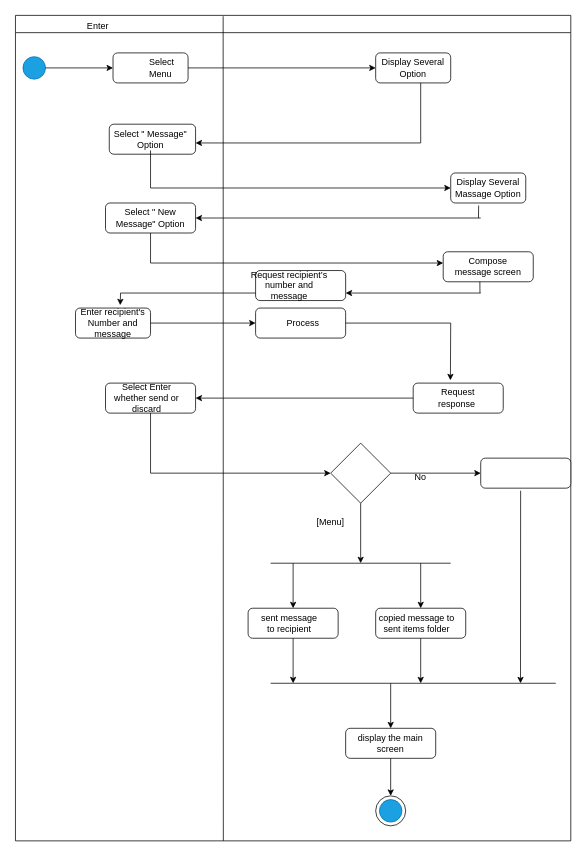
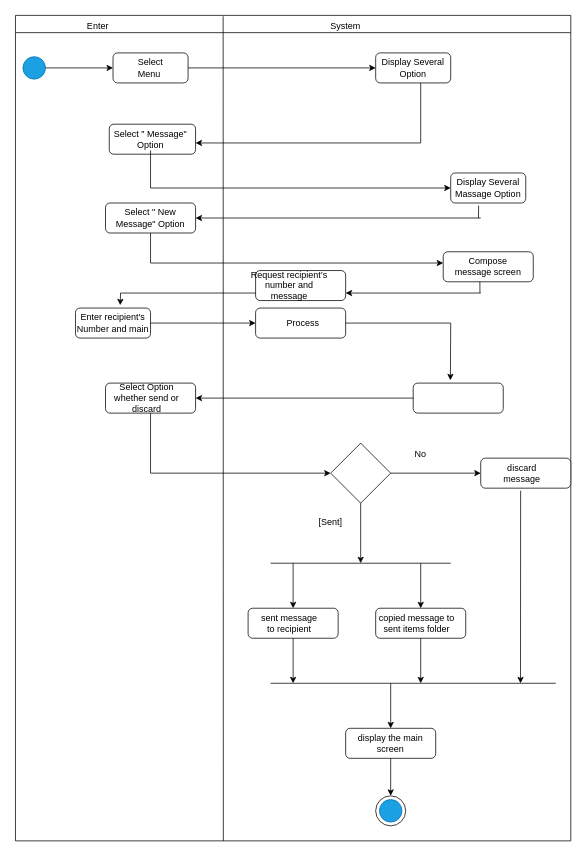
  <mxCell id="0" />
  <mxCell id="1" parent="0" />
  <mxCell id="2" value="" style="swimlane;whiteSpace=wrap;html=1;" parent="1" vertex="1"><mxGeometry x="20" y="20" width="740" height="1100" as="geometry" /></mxCell>
  <mxCell id="3" value="Enter" style="text;html=1;strokeColor=none;fillColor=none;align=center;verticalAlign=middle;whiteSpace=wrap;rounded=0;" parent="2" vertex="1"><mxGeometry x="80" width="60" height="30" as="geometry" /></mxCell>
+ <mxCell id="4" value="System" style="text;html=1;strokeColor=none;fillColor=none;align=center;verticalAlign=middle;whiteSpace=wrap;rounded=0;" parent="2" vertex="1"><mxGeometry x="410" width="60" height="30" as="geometry" /></mxCell>
  <mxCell id="5" value="" style="rounded=1;whiteSpace=wrap;html=1;" parent="2" vertex="1"><mxGeometry x="130" y="50" width="100" height="40" as="geometry" /></mxCell>
  <mxCell id="6" value="" style="ellipse;whiteSpace=wrap;html=1;aspect=fixed;fillColor=#1ba1e2;fontColor=#ffffff;strokeColor=#006EAF;" parent="2" vertex="1"><mxGeometry x="10" y="55" width="30" height="30" as="geometry" /></mxCell>
  <mxCell id="7" value="" style="endArrow=classic;html=1;rounded=0;exitX=1;exitY=0.5;exitDx=0;exitDy=0;entryX=0;entryY=0.5;entryDx=0;entryDy=0;" parent="2" source="6" target="5" edge="1"><mxGeometry width="50" height="50" relative="1" as="geometry"><mxPoint x="300" y="240" as="sourcePoint" /><mxPoint x="350" y="190" as="targetPoint" /></mxGeometry></mxCell>
- <mxCell id="8" value="Select Menu&amp;nbsp;" style="text;html=1;strokeColor=none;fillColor=none;align=center;verticalAlign=middle;whiteSpace=wrap;rounded=0;" parent="2" vertex="1"><mxGeometry x="165" y="55" width="60" height="30" as="geometry" /></mxCell>
+ <mxCell id="8" value="Select Menu&amp;nbsp;" style="text;html=1;strokeColor=none;fillColor=none;align=center;verticalAlign=middle;whiteSpace=wrap;rounded=0;" parent="2" vertex="1"><mxGeometry x="150" y="55" width="60" height="30" as="geometry" /></mxCell>
  <mxCell id="9" value="" style="rounded=1;whiteSpace=wrap;html=1;" parent="2" vertex="1"><mxGeometry x="480" y="50" width="100" height="40" as="geometry" /></mxCell>
  <mxCell id="10" value="Display Several Option" style="text;html=1;strokeColor=none;fillColor=none;align=center;verticalAlign=middle;whiteSpace=wrap;rounded=0;" parent="2" vertex="1"><mxGeometry x="475" y="55" width="110" height="30" as="geometry" /></mxCell>
  <mxCell id="11" value="" style="endArrow=classic;html=1;rounded=0;exitX=1;exitY=0.5;exitDx=0;exitDy=0;entryX=0;entryY=0.5;entryDx=0;entryDy=0;" parent="2" source="5" target="9" edge="1"><mxGeometry width="50" height="50" relative="1" as="geometry"><mxPoint x="300" y="240" as="sourcePoint" /><mxPoint x="350" y="190" as="targetPoint" /></mxGeometry></mxCell>
  <mxCell id="12" value="" style="rounded=1;whiteSpace=wrap;html=1;" parent="2" vertex="1"><mxGeometry x="125" y="145" width="115" height="40" as="geometry" /></mxCell>
  <mxCell id="13" value="Select &quot; Message&quot; Option" style="text;html=1;strokeColor=none;fillColor=none;align=center;verticalAlign=middle;whiteSpace=wrap;rounded=0;" parent="2" vertex="1"><mxGeometry x="130" y="150" width="100" height="30" as="geometry" /></mxCell>
  <mxCell id="14" value="" style="rounded=1;whiteSpace=wrap;html=1;" parent="2" vertex="1"><mxGeometry x="580" y="210" width="100" height="40" as="geometry" /></mxCell>
  <mxCell id="15" value="Display Several Massage Option" style="text;html=1;strokeColor=none;fillColor=none;align=center;verticalAlign=middle;whiteSpace=wrap;rounded=0;" parent="2" vertex="1"><mxGeometry x="570" y="215" width="120" height="30" as="geometry" /></mxCell>
  <mxCell id="16" value="" style="rounded=1;whiteSpace=wrap;html=1;" parent="2" vertex="1"><mxGeometry x="320" y="340" width="120" height="40" as="geometry" /></mxCell>
  <mxCell id="17" value="Request&amp;nbsp;recipient’s number and message" style="text;html=1;strokeColor=none;fillColor=none;align=center;verticalAlign=middle;whiteSpace=wrap;rounded=0;" parent="2" vertex="1"><mxGeometry x="335" y="345" width="60" height="30" as="geometry" /></mxCell>
  <mxCell id="18" value="" style="rounded=1;whiteSpace=wrap;html=1;" parent="2" vertex="1"><mxGeometry x="80" y="390" width="100" height="40" as="geometry" /></mxCell>
- <mxCell id="19" value="Enter recipient's Number and message" style="text;html=1;strokeColor=none;fillColor=none;align=center;verticalAlign=middle;whiteSpace=wrap;rounded=0;" parent="2" vertex="1"><mxGeometry x="70" y="395" width="120" height="30" as="geometry" /></mxCell>
+ <mxCell id="19" value="Enter recipient's Number and main" style="text;html=1;strokeColor=none;fillColor=none;align=center;verticalAlign=middle;whiteSpace=wrap;rounded=0;" parent="2" vertex="1"><mxGeometry x="70" y="395" width="120" height="30" as="geometry" /></mxCell>
  <mxCell id="20" value="" style="rounded=1;whiteSpace=wrap;html=1;" parent="2" vertex="1"><mxGeometry x="320" y="390" width="120" height="40" as="geometry" /></mxCell>
  <mxCell id="21" value="Process&amp;nbsp;" style="text;html=1;strokeColor=none;fillColor=none;align=center;verticalAlign=middle;whiteSpace=wrap;rounded=0;" parent="2" vertex="1"><mxGeometry x="360" y="395" width="50" height="30" as="geometry" /></mxCell>
  <mxCell id="22" value="" style="rounded=1;whiteSpace=wrap;html=1;" parent="2" vertex="1"><mxGeometry x="530" y="490" width="120" height="40" as="geometry" /></mxCell>
- <mxCell id="23" value="Request response&amp;nbsp;" style="text;html=1;strokeColor=none;fillColor=none;align=center;verticalAlign=middle;whiteSpace=wrap;rounded=0;" parent="2" vertex="1"><mxGeometry x="565" y="495" width="50" height="30" as="geometry" /></mxCell>
  <mxCell id="24" value="" style="rounded=1;whiteSpace=wrap;html=1;" parent="2" vertex="1"><mxGeometry x="120" y="490" width="120" height="40" as="geometry" /></mxCell>
  <mxCell id="25" value="" style="endArrow=classic;html=1;rounded=0;exitX=0;exitY=0.5;exitDx=0;exitDy=0;entryX=1;entryY=0.5;entryDx=0;entryDy=0;" parent="2" source="22" target="24" edge="1"><mxGeometry width="50" height="50" relative="1" as="geometry"><mxPoint x="300" y="500" as="sourcePoint" /><mxPoint x="240" y="515" as="targetPoint" /></mxGeometry></mxCell>
- <mxCell id="26" value="Select Enter whether send or discard" style="text;html=1;strokeColor=none;fillColor=none;align=center;verticalAlign=middle;whiteSpace=wrap;rounded=0;" parent="2" vertex="1"><mxGeometry x="120" y="495" width="110" height="30" as="geometry" /></mxCell>
+ <mxCell id="26" value="Select Option whether send or discard" style="text;html=1;strokeColor=none;fillColor=none;align=center;verticalAlign=middle;whiteSpace=wrap;rounded=0;" parent="2" vertex="1"><mxGeometry x="120" y="495" width="110" height="30" as="geometry" /></mxCell>
  <mxCell id="27" value="" style="rhombus;whiteSpace=wrap;html=1;" parent="2" vertex="1"><mxGeometry x="420" y="570" width="80" height="80" as="geometry" /></mxCell>
- <mxCell id="28" value="[Menu]" style="text;html=1;strokeColor=none;fillColor=none;align=center;verticalAlign=middle;whiteSpace=wrap;rounded=0;" parent="2" vertex="1"><mxGeometry x="390" y="660" width="60" height="30" as="geometry" /></mxCell>
- <mxCell id="29" value="No" style="text;html=1;strokeColor=none;fillColor=none;align=center;verticalAlign=middle;whiteSpace=wrap;rounded=0;" parent="2" vertex="1"><mxGeometry x="510" y="600" width="60" height="30" as="geometry" /></mxCell>
+ <mxCell id="28" value="[Sent]" style="text;html=1;strokeColor=none;fillColor=none;align=center;verticalAlign=middle;whiteSpace=wrap;rounded=0;" parent="2" vertex="1"><mxGeometry x="390" y="660" width="60" height="30" as="geometry" /></mxCell>
+ <mxCell id="29" value="No" style="text;html=1;strokeColor=none;fillColor=none;align=center;verticalAlign=middle;whiteSpace=wrap;rounded=0;" parent="2" vertex="1"><mxGeometry x="510" y="570" width="60" height="30" as="geometry" /></mxCell>
  <mxCell id="30" value="" style="endArrow=classic;html=1;rounded=0;" parent="2" edge="1"><mxGeometry width="50" height="50" relative="1" as="geometry"><mxPoint x="540" y="730" as="sourcePoint" /><mxPoint x="540" y="790" as="targetPoint" /></mxGeometry></mxCell>
  <mxCell id="31" value="" style="rounded=1;whiteSpace=wrap;html=1;" parent="2" vertex="1"><mxGeometry x="310" y="790" width="120" height="40" as="geometry" /></mxCell>
  <mxCell id="32" value=" sent message to recipient" style="text;html=1;strokeColor=none;fillColor=none;align=center;verticalAlign=middle;whiteSpace=wrap;rounded=0;" parent="2" vertex="1"><mxGeometry x="320" y="795" width="90" height="30" as="geometry" /></mxCell>
  <mxCell id="33" value="" style="rounded=1;whiteSpace=wrap;html=1;" parent="2" vertex="1"><mxGeometry x="480" y="790" width="120" height="40" as="geometry" /></mxCell>
  <mxCell id="34" value=" copied message to sent items folder" style="text;html=1;strokeColor=none;fillColor=none;align=center;verticalAlign=middle;whiteSpace=wrap;rounded=0;" parent="2" vertex="1"><mxGeometry x="480" y="795" width="110" height="30" as="geometry" /></mxCell>
  <mxCell id="35" value="" style="rounded=1;whiteSpace=wrap;html=1;" parent="2" vertex="1"><mxGeometry x="440" y="950" width="120" height="40" as="geometry" /></mxCell>
  <mxCell id="36" value="  display the main screen" style="text;html=1;strokeColor=none;fillColor=none;align=center;verticalAlign=middle;whiteSpace=wrap;rounded=0;" parent="2" vertex="1"><mxGeometry x="455" y="955" width="90" height="30" as="geometry" /></mxCell>
  <mxCell id="37" value="" style="rounded=1;whiteSpace=wrap;html=1;" parent="2" vertex="1"><mxGeometry x="620" y="590" width="120" height="40" as="geometry" /></mxCell>
+ <mxCell id="38" value="discard message" style="text;html=1;strokeColor=none;fillColor=none;align=center;verticalAlign=middle;whiteSpace=wrap;rounded=0;" parent="2" vertex="1"><mxGeometry x="650" y="595" width="50" height="30" as="geometry" /></mxCell>
  <mxCell id="39" value="" style="ellipse;whiteSpace=wrap;html=1;aspect=fixed;" parent="2" vertex="1"><mxGeometry x="480" y="1040" width="40" height="40" as="geometry" /></mxCell>
  <mxCell id="40" value="" style="ellipse;whiteSpace=wrap;html=1;aspect=fixed;fillColor=#1ba1e2;fontColor=#ffffff;strokeColor=#006EAF;" parent="2" vertex="1"><mxGeometry x="485" y="1045" width="30" height="30" as="geometry" /></mxCell>
  <mxCell id="41" value="" style="endArrow=classic;html=1;rounded=0;entryX=0.5;entryY=0;entryDx=0;entryDy=0;exitX=0.5;exitY=1;exitDx=0;exitDy=0;" parent="2" source="35" target="39" edge="1"><mxGeometry width="50" height="50" relative="1" as="geometry"><mxPoint x="300" y="1000" as="sourcePoint" /><mxPoint x="350" y="950" as="targetPoint" /></mxGeometry></mxCell>
  <mxCell id="42" value="" style="rounded=1;whiteSpace=wrap;html=1;" vertex="1" parent="2"><mxGeometry x="120" y="250" width="120" height="40" as="geometry" /></mxCell>
  <mxCell id="43" value="Select &quot; New Message&quot; Option" style="text;html=1;strokeColor=none;fillColor=none;align=center;verticalAlign=middle;whiteSpace=wrap;rounded=0;" vertex="1" parent="2"><mxGeometry x="130" y="252.5" width="100" height="35" as="geometry" /></mxCell>
  <mxCell id="44" value="" style="rounded=1;whiteSpace=wrap;html=1;" vertex="1" parent="2"><mxGeometry x="570" y="315" width="120" height="40" as="geometry" /></mxCell>
  <mxCell id="45" value="Compose message screen" style="text;html=1;strokeColor=none;fillColor=none;align=center;verticalAlign=middle;whiteSpace=wrap;rounded=0;" vertex="1" parent="2"><mxGeometry x="580" y="320" width="100" height="30" as="geometry" /></mxCell>
  <mxCell id="46" value="" style="endArrow=none;html=1;rounded=0;entryX=0.374;entryY=0.001;entryDx=0;entryDy=0;entryPerimeter=0;" parent="1" target="2" edge="1"><mxGeometry width="50" height="50" relative="1" as="geometry"><mxPoint x="297" y="1120" as="sourcePoint" /><mxPoint x="390" y="50" as="targetPoint" /><Array as="points" /></mxGeometry></mxCell>
  <mxCell id="47" value="" style="endArrow=classic;html=1;rounded=0;entryX=0;entryY=0.5;entryDx=0;entryDy=0;" parent="1" target="20" edge="1"><mxGeometry width="50" height="50" relative="1" as="geometry"><mxPoint x="200" y="430" as="sourcePoint" /><mxPoint x="370" y="270" as="targetPoint" /></mxGeometry></mxCell>
  <mxCell id="48" value="" style="endArrow=none;html=1;rounded=0;exitX=1;exitY=0.5;exitDx=0;exitDy=0;" parent="1" source="20" edge="1"><mxGeometry width="50" height="50" relative="1" as="geometry"><mxPoint x="320" y="620" as="sourcePoint" /><mxPoint x="600" y="430" as="targetPoint" /></mxGeometry></mxCell>
  <mxCell id="49" value="" style="endArrow=classic;html=1;rounded=0;entryX=0.413;entryY=-0.095;entryDx=0;entryDy=0;entryPerimeter=0;" parent="1" target="22" edge="1"><mxGeometry width="50" height="50" relative="1" as="geometry"><mxPoint x="600" y="430" as="sourcePoint" /><mxPoint x="600" y="500" as="targetPoint" /></mxGeometry></mxCell>
  <mxCell id="50" value="" style="endArrow=none;html=1;rounded=0;entryX=0.5;entryY=1;entryDx=0;entryDy=0;" parent="1" target="24" edge="1"><mxGeometry width="50" height="50" relative="1" as="geometry"><mxPoint x="200" y="630" as="sourcePoint" /><mxPoint x="370" y="570" as="targetPoint" /></mxGeometry></mxCell>
  <mxCell id="51" value="" style="endArrow=classic;html=1;rounded=0;entryX=0;entryY=0.5;entryDx=0;entryDy=0;" parent="1" target="27" edge="1"><mxGeometry width="50" height="50" relative="1" as="geometry"><mxPoint x="200" y="630" as="sourcePoint" /><mxPoint x="370" y="570" as="targetPoint" /></mxGeometry></mxCell>
  <mxCell id="52" value="" style="endArrow=classic;html=1;rounded=0;exitX=0.5;exitY=1;exitDx=0;exitDy=0;" parent="1" source="27" edge="1"><mxGeometry width="50" height="50" relative="1" as="geometry"><mxPoint x="320" y="720" as="sourcePoint" /><mxPoint x="480" y="750" as="targetPoint" /></mxGeometry></mxCell>
  <mxCell id="53" value="" style="endArrow=classic;html=1;rounded=0;exitX=1;exitY=0.5;exitDx=0;exitDy=0;" parent="1" source="27" edge="1"><mxGeometry width="50" height="50" relative="1" as="geometry"><mxPoint x="320" y="720" as="sourcePoint" /><mxPoint x="640" y="630" as="targetPoint" /></mxGeometry></mxCell>
  <mxCell id="54" value="" style="endArrow=none;html=1;rounded=0;" parent="1" edge="1"><mxGeometry width="50" height="50" relative="1" as="geometry"><mxPoint x="360" y="750" as="sourcePoint" /><mxPoint x="600" y="750" as="targetPoint" /></mxGeometry></mxCell>
  <mxCell id="55" value="" style="endArrow=classic;html=1;rounded=0;" parent="1" edge="1"><mxGeometry width="50" height="50" relative="1" as="geometry"><mxPoint x="390" y="750" as="sourcePoint" /><mxPoint x="390" y="810" as="targetPoint" /></mxGeometry></mxCell>
  <mxCell id="56" value="" style="endArrow=classic;html=1;rounded=0;exitX=0.5;exitY=1;exitDx=0;exitDy=0;" parent="1" source="31" edge="1"><mxGeometry width="50" height="50" relative="1" as="geometry"><mxPoint x="320" y="920" as="sourcePoint" /><mxPoint x="390" y="910" as="targetPoint" /></mxGeometry></mxCell>
  <mxCell id="57" value="" style="endArrow=classic;html=1;rounded=0;exitX=0.5;exitY=1;exitDx=0;exitDy=0;" parent="1" source="33" edge="1"><mxGeometry width="50" height="50" relative="1" as="geometry"><mxPoint x="320" y="920" as="sourcePoint" /><mxPoint x="560" y="910" as="targetPoint" /></mxGeometry></mxCell>
  <mxCell id="58" value="" style="endArrow=none;html=1;rounded=0;" parent="1" edge="1"><mxGeometry width="50" height="50" relative="1" as="geometry"><mxPoint x="360" y="910" as="sourcePoint" /><mxPoint x="740" y="910" as="targetPoint" /></mxGeometry></mxCell>
  <mxCell id="59" value="" style="endArrow=classic;html=1;rounded=0;" parent="1" edge="1"><mxGeometry width="50" height="50" relative="1" as="geometry"><mxPoint x="520" y="910" as="sourcePoint" /><mxPoint x="520" y="970" as="targetPoint" /></mxGeometry></mxCell>
  <mxCell id="60" value="" style="endArrow=classic;html=1;rounded=0;exitX=0.443;exitY=1.085;exitDx=0;exitDy=0;exitPerimeter=0;" parent="1" source="37" edge="1"><mxGeometry width="50" height="50" relative="1" as="geometry"><mxPoint x="320" y="820" as="sourcePoint" /><mxPoint x="693" y="910" as="targetPoint" /></mxGeometry></mxCell>
  <mxCell id="61" value="" style="endArrow=none;html=1;rounded=0;entryX=0.6;entryY=1;entryDx=0;entryDy=0;entryPerimeter=0;" edge="1" parent="1" target="9"><mxGeometry width="50" height="50" relative="1" as="geometry"><mxPoint x="560" y="190" as="sourcePoint" /><mxPoint x="390" y="220" as="targetPoint" /></mxGeometry></mxCell>
  <mxCell id="62" value="" style="endArrow=classic;html=1;rounded=0;" edge="1" parent="1"><mxGeometry width="50" height="50" relative="1" as="geometry"><mxPoint x="560" y="190" as="sourcePoint" /><mxPoint x="260" y="190" as="targetPoint" /></mxGeometry></mxCell>
  <mxCell id="63" value="" style="endArrow=none;html=1;rounded=0;entryX=0.5;entryY=1;entryDx=0;entryDy=0;" edge="1" parent="1" target="13"><mxGeometry width="50" height="50" relative="1" as="geometry"><mxPoint x="200" y="250" as="sourcePoint" /><mxPoint x="200" y="210" as="targetPoint" /></mxGeometry></mxCell>
  <mxCell id="64" value="" style="endArrow=classic;html=1;rounded=0;" edge="1" parent="1"><mxGeometry width="50" height="50" relative="1" as="geometry"><mxPoint x="200" y="250" as="sourcePoint" /><mxPoint x="600" y="250" as="targetPoint" /></mxGeometry></mxCell>
  <mxCell id="65" value="" style="endArrow=none;html=1;rounded=0;entryX=0.372;entryY=1.085;entryDx=0;entryDy=0;entryPerimeter=0;" edge="1" parent="1" target="14"><mxGeometry width="50" height="50" relative="1" as="geometry"><mxPoint x="637" y="290" as="sourcePoint" /><mxPoint x="390" y="320" as="targetPoint" /></mxGeometry></mxCell>
  <mxCell id="66" value="" style="endArrow=classic;html=1;rounded=0;entryX=1;entryY=0.5;entryDx=0;entryDy=0;" edge="1" parent="1" target="42"><mxGeometry width="50" height="50" relative="1" as="geometry"><mxPoint x="640" y="290" as="sourcePoint" /><mxPoint x="390" y="320" as="targetPoint" /></mxGeometry></mxCell>
  <mxCell id="67" value="" style="endArrow=none;html=1;rounded=0;entryX=0.5;entryY=1;entryDx=0;entryDy=0;" edge="1" parent="1" target="42"><mxGeometry width="50" height="50" relative="1" as="geometry"><mxPoint x="200" y="350" as="sourcePoint" /><mxPoint x="390" y="380" as="targetPoint" /></mxGeometry></mxCell>
  <mxCell id="68" value="" style="endArrow=classic;html=1;rounded=0;entryX=0;entryY=0.375;entryDx=0;entryDy=0;entryPerimeter=0;" edge="1" parent="1" target="44"><mxGeometry width="50" height="50" relative="1" as="geometry"><mxPoint x="200" y="350" as="sourcePoint" /><mxPoint x="580" y="350" as="targetPoint" /></mxGeometry></mxCell>
  <mxCell id="69" value="" style="endArrow=none;html=1;rounded=0;entryX=0.407;entryY=1;entryDx=0;entryDy=0;entryPerimeter=0;" edge="1" parent="1" target="44"><mxGeometry width="50" height="50" relative="1" as="geometry"><mxPoint x="639" y="390" as="sourcePoint" /><mxPoint x="390" y="280" as="targetPoint" /></mxGeometry></mxCell>
  <mxCell id="70" value="" style="endArrow=classic;html=1;rounded=0;entryX=1;entryY=0.75;entryDx=0;entryDy=0;" edge="1" parent="1" target="16"><mxGeometry width="50" height="50" relative="1" as="geometry"><mxPoint x="640" y="390" as="sourcePoint" /><mxPoint x="390" y="280" as="targetPoint" /></mxGeometry></mxCell>
  <mxCell id="71" value="" style="endArrow=none;html=1;rounded=0;exitX=0;exitY=0.75;exitDx=0;exitDy=0;" edge="1" parent="1" source="16"><mxGeometry width="50" height="50" relative="1" as="geometry"><mxPoint x="340" y="330" as="sourcePoint" /><mxPoint x="160" y="390" as="targetPoint" /></mxGeometry></mxCell>
  <mxCell id="72" value="" style="endArrow=classic;html=1;rounded=0;entryX=0.596;entryY=-0.095;entryDx=0;entryDy=0;entryPerimeter=0;" edge="1" parent="1" target="18"><mxGeometry width="50" height="50" relative="1" as="geometry"><mxPoint x="160" y="390" as="sourcePoint" /><mxPoint x="390" y="280" as="targetPoint" /></mxGeometry></mxCell>
